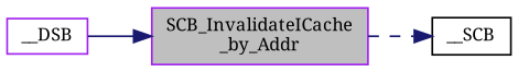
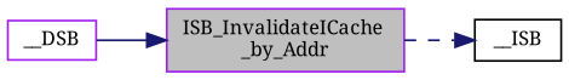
  digraph {
    fontname="Noto Serif"
    rankdir=LR
    node [color=purple fillcolor=white fontname="Noto Serif" fontsize=10 shape=record style=filled]
    edge [color=midnightblue fontname="Noto Serif" fontsize=10 labelfontname=Helvetica labelfontsize=10]
-   n1 [fillcolor=grey75 fontcolor=black height=0.2 label="SCB_InvalidateICache\l_by_Addr" width=0.4]
-   n2 [color=black height=0.2 label=__SCB width=0.4]
+   n1 [fillcolor=grey75 fontcolor=black height=0.2 label="ISB_InvalidateICache\l_by_Addr" width=0.4]
+   n2 [color=black height=0.2 label=__ISB width=0.4]
    n3 [height=0.2 label=__DSB width=0.4]
    n1 -> n2 [style=dashed]
    n3 -> n1 [style=solid]
  }
